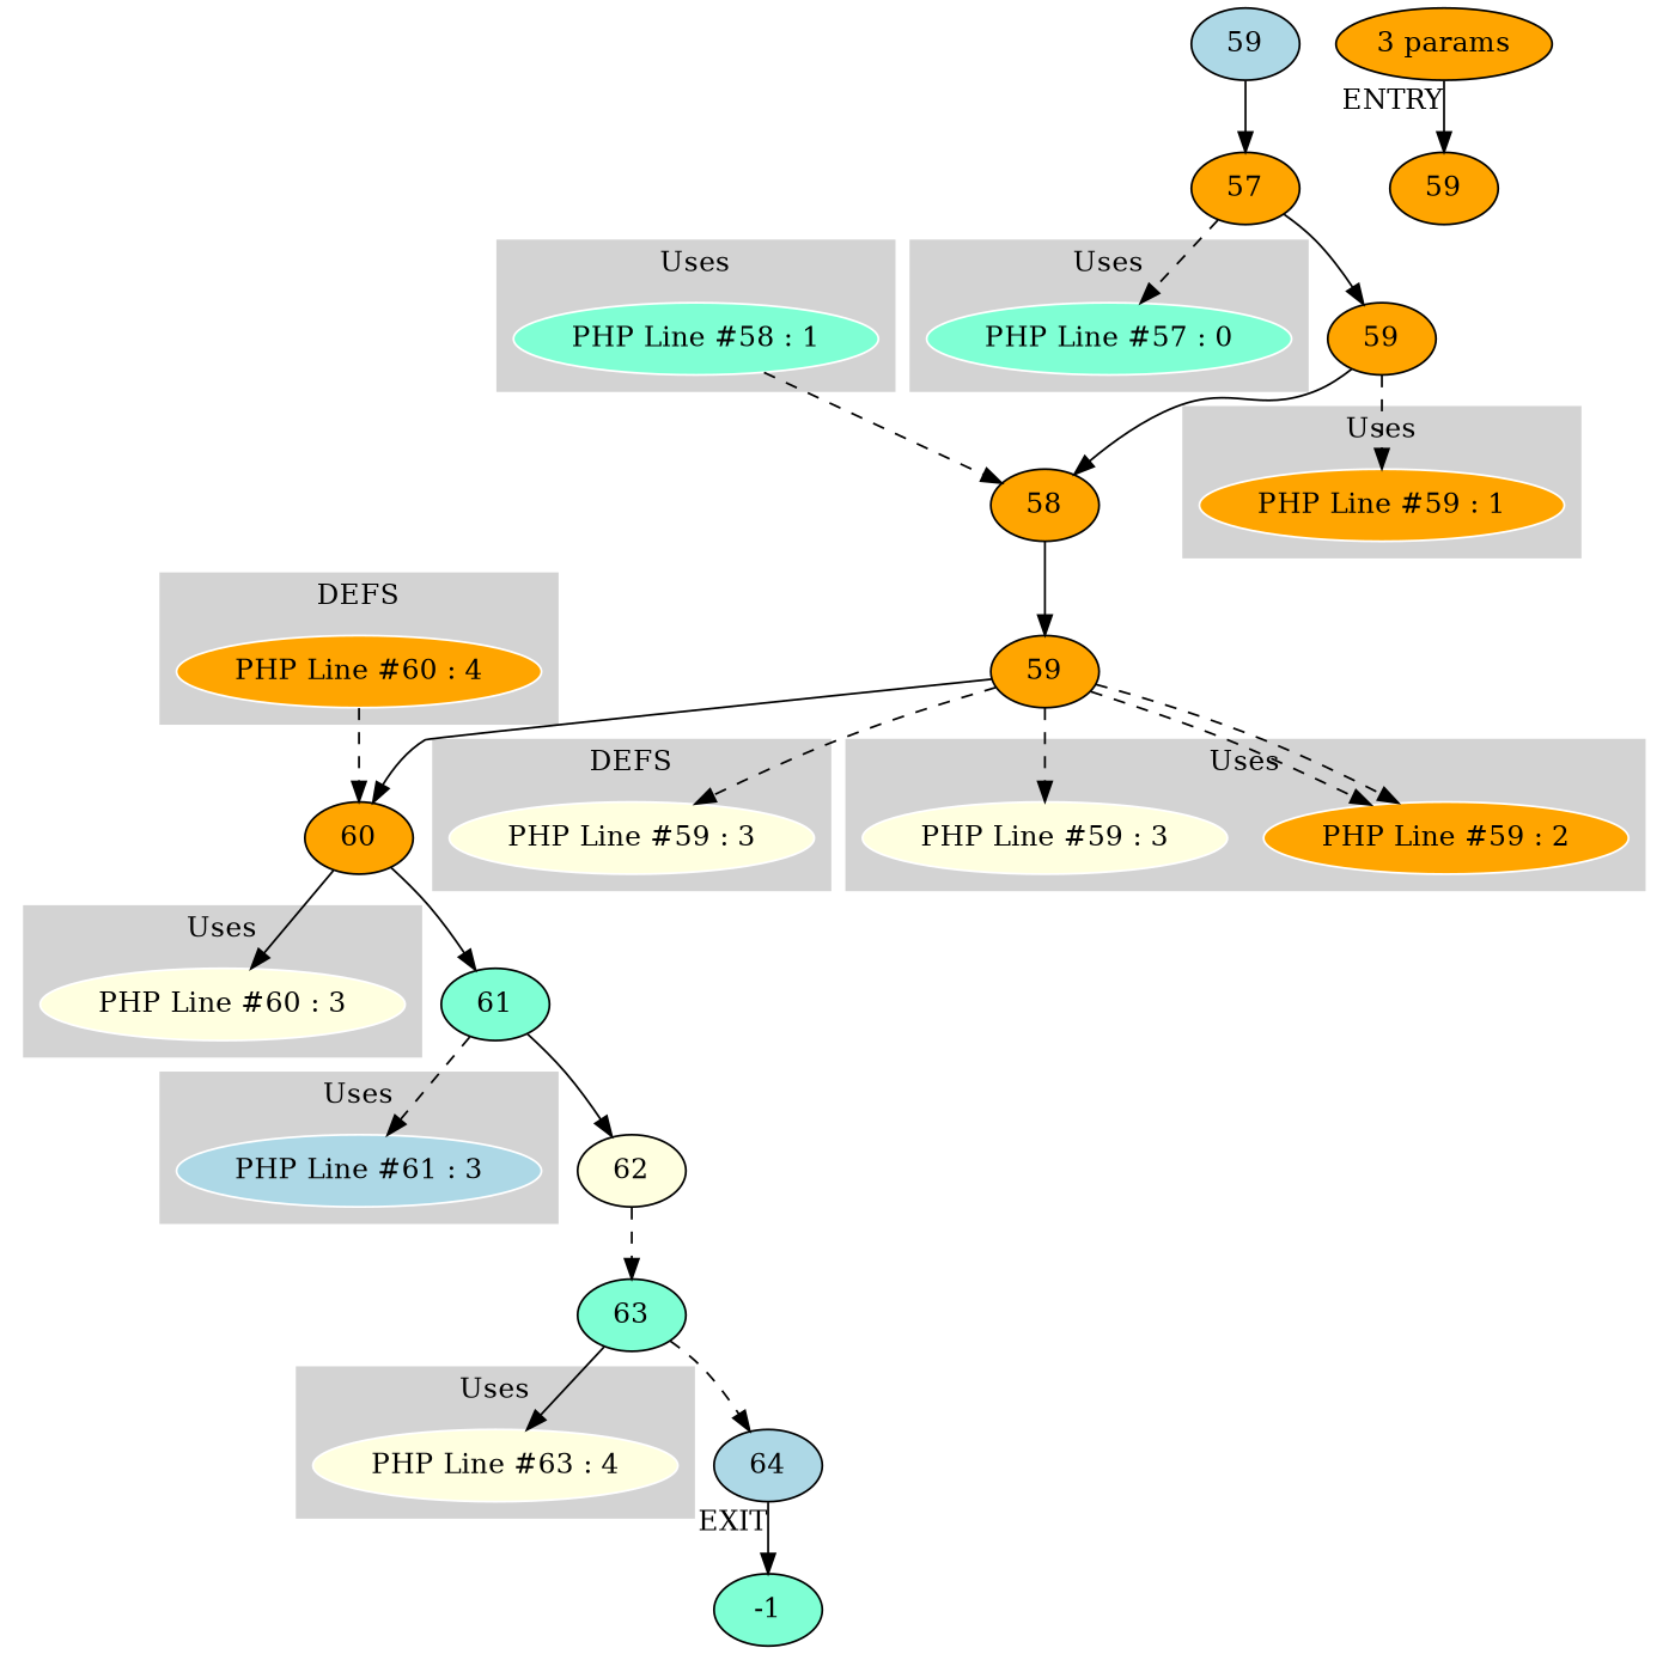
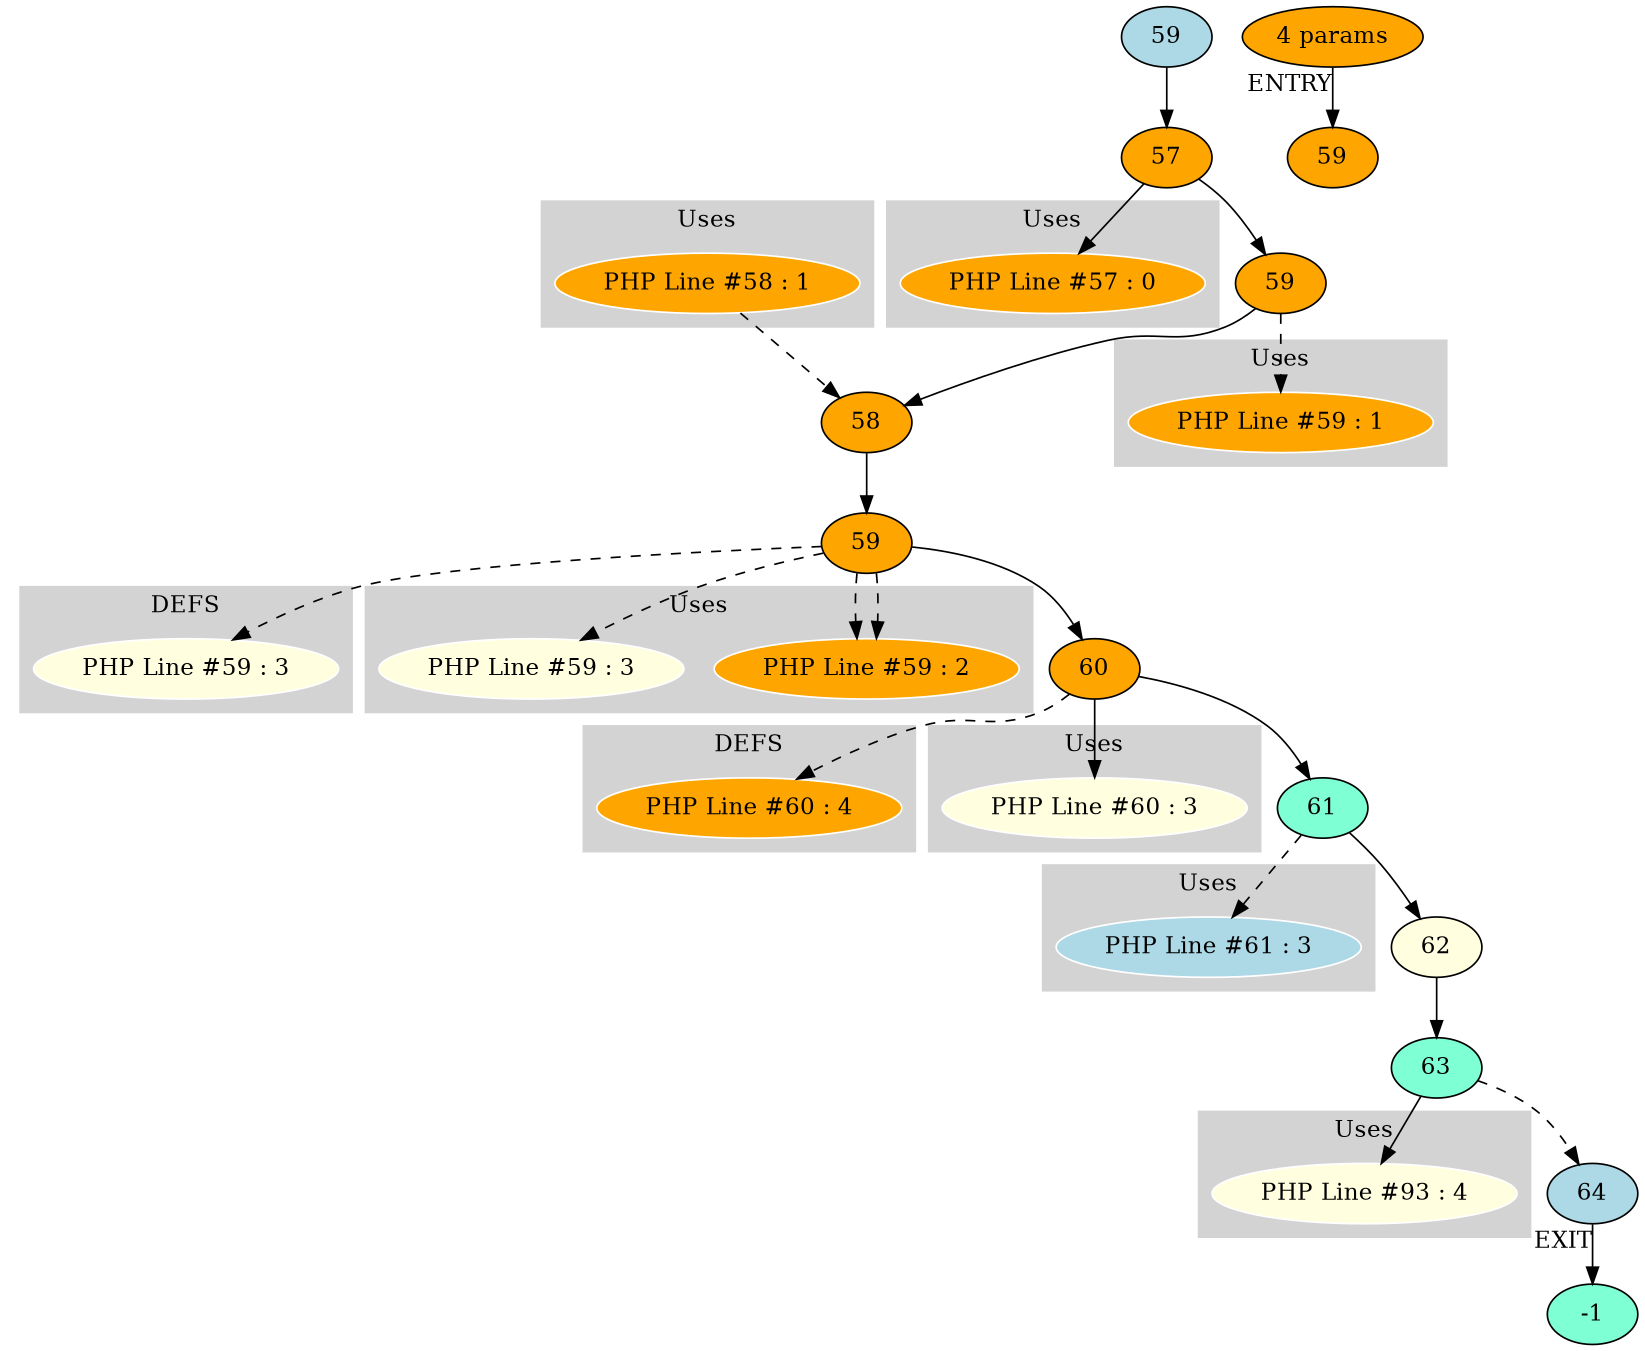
  digraph {
    node [fillcolor=orange style=filled]
    n1 [color=white fillcolor=lightyellow label="PHP Line #59 : 3"]
    n2 [color=white label="PHP Line #60 : 4"]
-   n3 [color=white fillcolor=aquamarine label="PHP Line #57 : 0"]
+   n3 [color=white label="PHP Line #57 : 0"]
    n4 [color=white label="PHP Line #59 : 1"]
-   n5 [color=white fillcolor=aquamarine label="PHP Line #58 : 1"]
+   n5 [color=white label="PHP Line #58 : 1"]
    n6 [color=white label="PHP Line #59 : 2"]
    n7 [color=white fillcolor=lightyellow label="PHP Line #59 : 3"]
    n8 [color=white fillcolor=lightyellow label="PHP Line #60 : 3"]
    n9 [color=white fillcolor=lightblue label="PHP Line #61 : 3"]
-   n10 [color=white fillcolor=lightyellow label="PHP Line #63 : 4"]
+   n10 [color=white fillcolor=lightyellow label="PHP Line #93 : 4"]
    n11 [label=58]
    n12 [label=59]
    n13 [fillcolor=lightblue label=59]
    n14 [label=57]
    n15 [label=59]
    n16 [label=59]
    n17 [label=60]
    n18 [fillcolor=aquamarine label=61]
    n19 [fillcolor=lightyellow label=62]
    n20 [fillcolor=aquamarine label=63]
    n21 [fillcolor=lightblue label=64]
    -1 [fillcolor=aquamarine]
-   n23 [label="3 params"]
+   n23 [label="4 params"]
    subgraph cluster_1 {
      color=lightgrey
      label=DEFS
      style=filled
      n1
    }
    subgraph cluster_2 {
      color=lightgrey
      label=DEFS
      style=filled
      n2
    }
    subgraph cluster_3 {
      color=lightgrey
      label=Uses
      style=filled
      n3
    }
    subgraph cluster_4 {
      color=lightgrey
      label=Uses
      style=filled
      n4
    }
    subgraph cluster_5 {
      color=lightgrey
      label=Uses
      style=filled
      n5
    }
    subgraph cluster_6 {
      color=lightgrey
      label=Uses
      style=filled
      n6
      n7
    }
    subgraph cluster_7 {
      color=lightgrey
      label=Uses
      style=filled
      n8
    }
    subgraph cluster_8 {
      color=lightgrey
      label=Uses
      style=filled
      n9
    }
    subgraph cluster_9 {
      color=lightgrey
      label=Uses
      style=filled
      n10
    }
    n5 -> n11 [style=dashed]
    n11 -> n16
    n13 -> n14
-   n14 -> n3 [style=dashed]
+   n14 -> n3 [style=solid]
    n14 -> n15
    n15 -> n4 [style=dashed]
    n15 -> n11
    n16 -> n1 [style=dashed]
    n16 -> n6 [style=dashed]
    n16 -> n6 [style=dashed]
    n16 -> n7 [style=dashed]
    n16 -> n17
-   n2 -> n17 [style=dashed]
+   n17 -> n2 [style=dashed]
    n17 -> n8 [style=solid]
    n17 -> n18
    n18 -> n9 [style=dashed]
    n18 -> n19
-   n19 -> n20 [style=dashed]
+   n19 -> n20
    n20 -> n10 [style=solid]
    n20 -> n21 [style=dashed]
    n21 -> -1 [xlabel=EXIT]
    n23 -> n12 [xlabel=ENTRY]
  }
